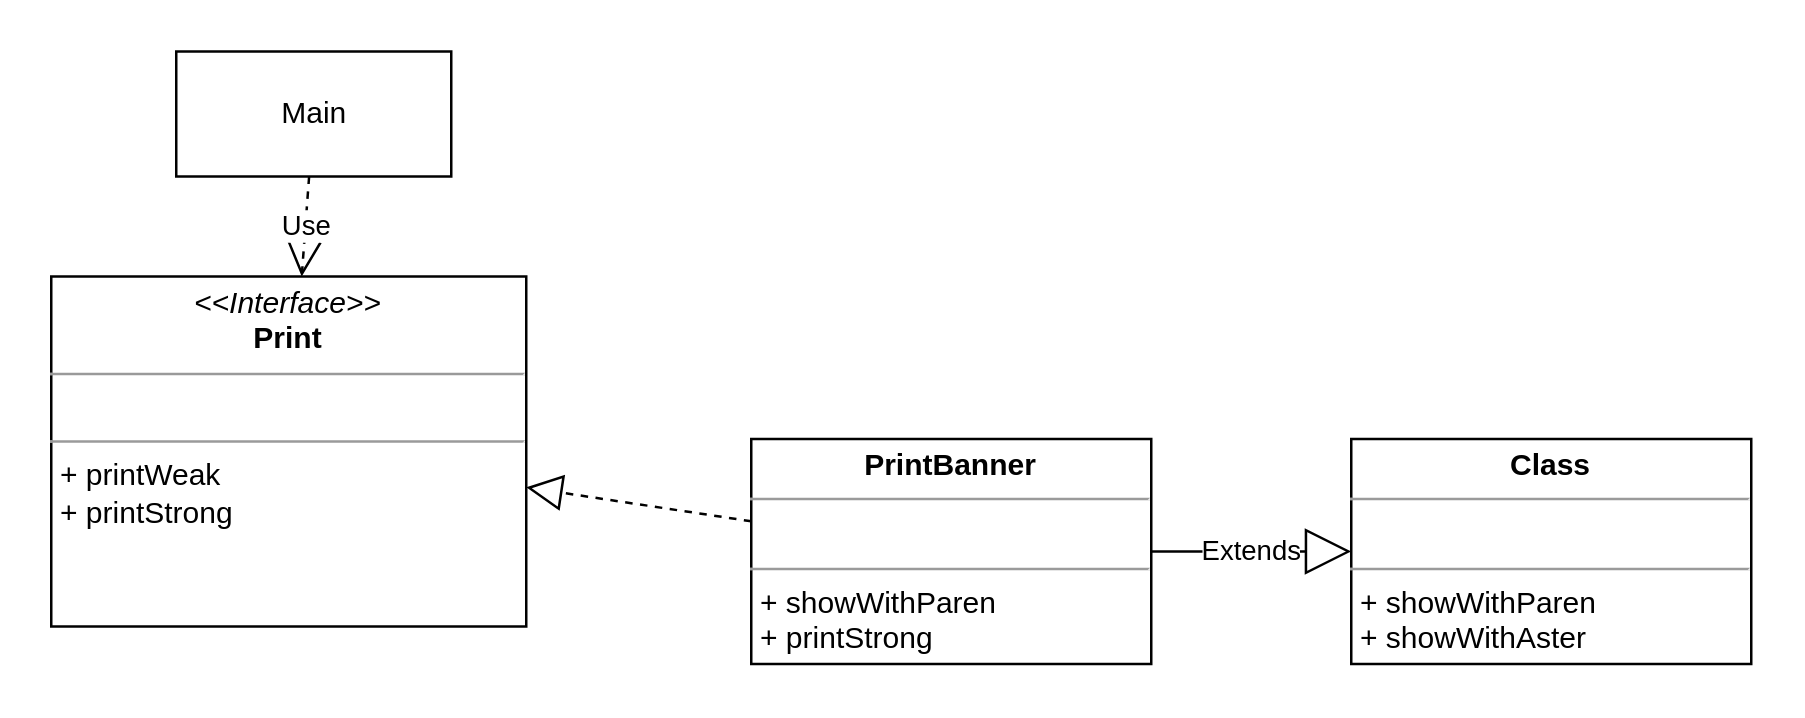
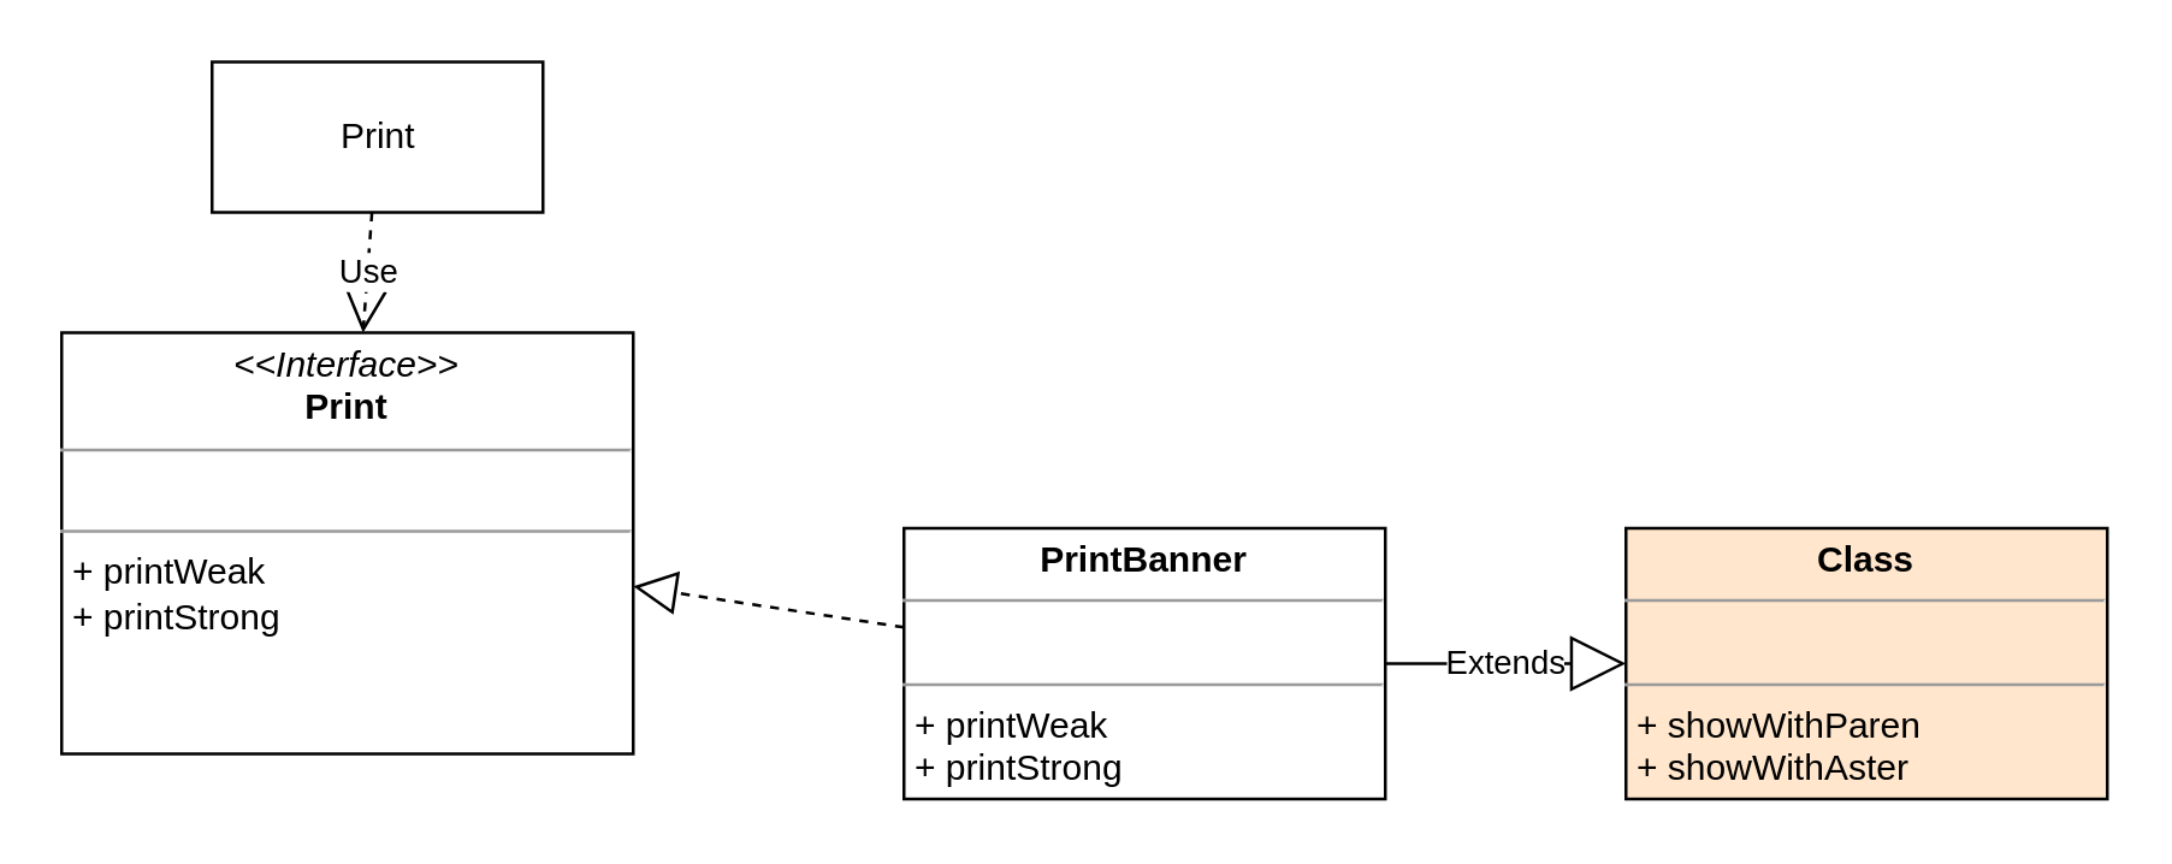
  <mxCell id="0" />
  <mxCell id="1" parent="0" />
  <mxCell id="2" value="&lt;p style=&quot;margin: 0px ; margin-top: 4px ; text-align: center&quot;&gt;&lt;i&gt;&amp;lt;&amp;lt;Interface&amp;gt;&amp;gt;&lt;/i&gt;&lt;br&gt;&lt;b&gt;Print&lt;/b&gt;&lt;/p&gt;&lt;hr size=&quot;1&quot;&gt;&lt;p style=&quot;margin: 0px ; margin-left: 4px&quot;&gt;&lt;br&gt;&lt;/p&gt;&lt;hr size=&quot;1&quot;&gt;&lt;p style=&quot;margin: 0px ; margin-left: 4px&quot;&gt;+ printWeak&lt;br&gt;+ printStrong&lt;/p&gt;" style="verticalAlign=top;align=left;overflow=fill;fontSize=12;fontFamily=Helvetica;html=1;" vertex="1" parent="1"><mxGeometry x="20" y="110" width="190" height="140" as="geometry" /></mxCell>
- <mxCell id="3" value="&lt;p style=&quot;margin: 0px ; margin-top: 4px ; text-align: center&quot;&gt;&lt;b&gt;PrintBanner&lt;/b&gt;&lt;/p&gt;&lt;hr size=&quot;1&quot;&gt;&lt;p style=&quot;margin: 0px ; margin-left: 4px&quot;&gt;&lt;br&gt;&lt;/p&gt;&lt;hr size=&quot;1&quot;&gt;&lt;p style=&quot;margin: 0px ; margin-left: 4px&quot;&gt;+ showWithParen&lt;/p&gt;&lt;p style=&quot;margin: 0px ; margin-left: 4px&quot;&gt;+ printStrong&lt;/p&gt;" style="verticalAlign=top;align=left;overflow=fill;fontSize=12;fontFamily=Helvetica;html=1;" vertex="1" parent="1"><mxGeometry x="300" y="175" width="160" height="90" as="geometry" /></mxCell>
- <mxCell id="4" value="&lt;p style=&quot;margin: 0px ; margin-top: 4px ; text-align: center&quot;&gt;&lt;b&gt;Class&lt;/b&gt;&lt;/p&gt;&lt;hr size=&quot;1&quot;&gt;&lt;p style=&quot;margin: 0px ; margin-left: 4px&quot;&gt;&lt;br&gt;&lt;/p&gt;&lt;hr size=&quot;1&quot;&gt;&lt;p style=&quot;margin: 0px ; margin-left: 4px&quot;&gt;+ showWithParen&lt;/p&gt;&lt;p style=&quot;margin: 0px ; margin-left: 4px&quot;&gt;+ showWithAster&lt;/p&gt;" style="verticalAlign=top;align=left;overflow=fill;fontSize=12;fontFamily=Helvetica;html=1;" vertex="1" parent="1"><mxGeometry x="540" y="175" width="160" height="90" as="geometry" /></mxCell>
- <mxCell id="5" value="Main" style="html=1;" vertex="1" parent="1"><mxGeometry x="70" y="20" width="110" height="50" as="geometry" /></mxCell>
+ <mxCell id="3" value="&lt;p style=&quot;margin: 0px ; margin-top: 4px ; text-align: center&quot;&gt;&lt;b&gt;PrintBanner&lt;/b&gt;&lt;/p&gt;&lt;hr size=&quot;1&quot;&gt;&lt;p style=&quot;margin: 0px ; margin-left: 4px&quot;&gt;&lt;br&gt;&lt;/p&gt;&lt;hr size=&quot;1&quot;&gt;&lt;p style=&quot;margin: 0px ; margin-left: 4px&quot;&gt;+ printWeak&lt;/p&gt;&lt;p style=&quot;margin: 0px ; margin-left: 4px&quot;&gt;+ printStrong&lt;/p&gt;" style="verticalAlign=top;align=left;overflow=fill;fontSize=12;fontFamily=Helvetica;html=1;" vertex="1" parent="1"><mxGeometry x="300" y="175" width="160" height="90" as="geometry" /></mxCell>
+ <mxCell id="4" value="&lt;p style=&quot;margin: 0px ; margin-top: 4px ; text-align: center&quot;&gt;&lt;b&gt;Class&lt;/b&gt;&lt;/p&gt;&lt;hr size=&quot;1&quot;&gt;&lt;p style=&quot;margin: 0px ; margin-left: 4px&quot;&gt;&lt;br&gt;&lt;/p&gt;&lt;hr size=&quot;1&quot;&gt;&lt;p style=&quot;margin: 0px ; margin-left: 4px&quot;&gt;+ showWithParen&lt;/p&gt;&lt;p style=&quot;margin: 0px ; margin-left: 4px&quot;&gt;+ showWithAster&lt;/p&gt;" style="verticalAlign=top;align=left;overflow=fill;fontSize=12;fontFamily=Helvetica;html=1;fillColor=#ffe6cc;" vertex="1" parent="1"><mxGeometry x="540" y="175" width="160" height="90" as="geometry" /></mxCell>
+ <mxCell id="5" value="Print" style="html=1;" vertex="1" parent="1"><mxGeometry x="70" y="20" width="110" height="50" as="geometry" /></mxCell>
  <mxCell id="6" value="Use" style="endArrow=open;endSize=12;dashed=1;html=1;" edge="1" parent="1" source="5" target="2"><mxGeometry width="160" relative="1" as="geometry"><mxPoint x="270" y="140" as="sourcePoint" /><mxPoint x="430" y="140" as="targetPoint" /></mxGeometry></mxCell>
  <mxCell id="7" value="" style="endArrow=block;dashed=1;endFill=0;endSize=12;html=1;" edge="1" parent="1" source="3" target="2"><mxGeometry width="160" relative="1" as="geometry"><mxPoint x="270" y="140" as="sourcePoint" /><mxPoint x="430" y="140" as="targetPoint" /></mxGeometry></mxCell>
  <mxCell id="8" value="Extends" style="endArrow=block;endSize=16;endFill=0;html=1;" edge="1" parent="1" source="3" target="4"><mxGeometry width="160" relative="1" as="geometry"><mxPoint x="270" y="140" as="sourcePoint" /><mxPoint x="430" y="140" as="targetPoint" /></mxGeometry></mxCell>
